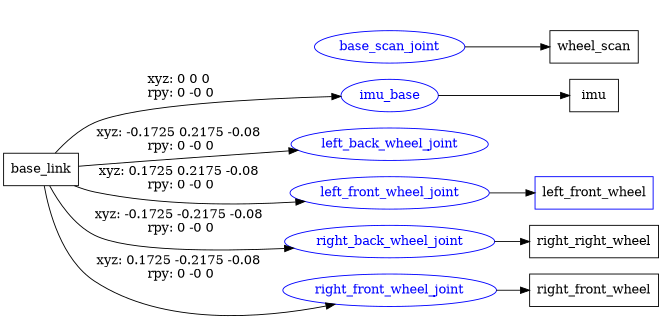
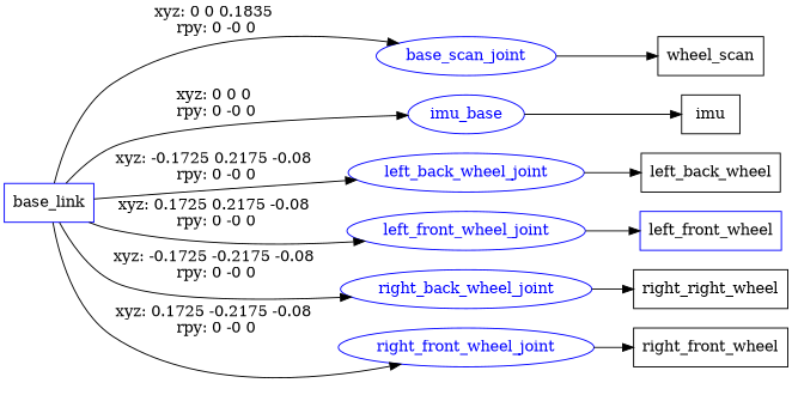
  digraph {
    rankdir=LR
    node [shape=box color=blue]
-   n1 [label=base_link color=""]
+   n1 [label=base_link]
    base_scan_joint [fontcolor=blue shape=ellipse]
    n3 [fontcolor=blue label=imu_base shape=ellipse]
    left_back_wheel_joint [fontcolor=blue shape=ellipse]
    left_front_wheel_joint [fontcolor=blue shape=ellipse]
    right_back_wheel_joint [fontcolor=blue shape=ellipse]
    right_front_wheel_joint [fontcolor=blue shape=ellipse]
    n8 [label=wheel_scan color=""]
    n9 [label=imu color=""]
+   n10 [label=left_back_wheel color=""]
    n11 [label=left_front_wheel]
    n12 [label=right_right_wheel color=""]
    n13 [label=right_front_wheel color=""]
+   n1 -> base_scan_joint [label="xyz: 0 0 0.1835 \nrpy: 0 -0 0"]
    n1 -> n3 [label="xyz: 0 0 0 \nrpy: 0 -0 0"]
    n1 -> left_back_wheel_joint [label="xyz: -0.1725 0.2175 -0.08 \nrpy: 0 -0 0"]
    n1 -> left_front_wheel_joint [label="xyz: 0.1725 0.2175 -0.08 \nrpy: 0 -0 0"]
    n1 -> right_back_wheel_joint [label="xyz: -0.1725 -0.2175 -0.08 \nrpy: 0 -0 0"]
    n1 -> right_front_wheel_joint [label="xyz: 0.1725 -0.2175 -0.08 \nrpy: 0 -0 0"]
    base_scan_joint -> n8
    n3 -> n9
+   left_back_wheel_joint -> n10
    left_front_wheel_joint -> n11
    right_back_wheel_joint -> n12
    right_front_wheel_joint -> n13
  }
